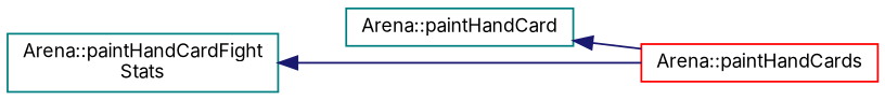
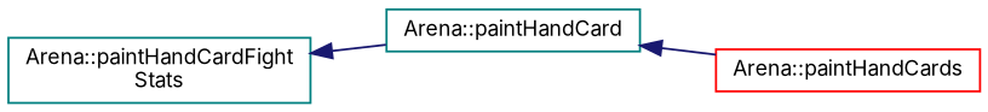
  digraph {
    fontname=Inter
    rankdir=LR
    node [color=teal fontname=Inter fontsize=10 shape=record]
    edge [color=midnightblue dir=back fontname=Inter fontsize=10 labelfontname=Helvetica labelfontsize=10 style=solid]
    n1 [height=0.2 label="Arena::paintHandCardFight\lStats" width=0.4]
    n2 [height=0.2 label="Arena::paintHandCard" width=0.4]
    n3 [color=red height=0.2 label="Arena::paintHandCards" width=0.4]
-   n1 -> n3
+   n1 -> n2
    n2 -> n3
  }
